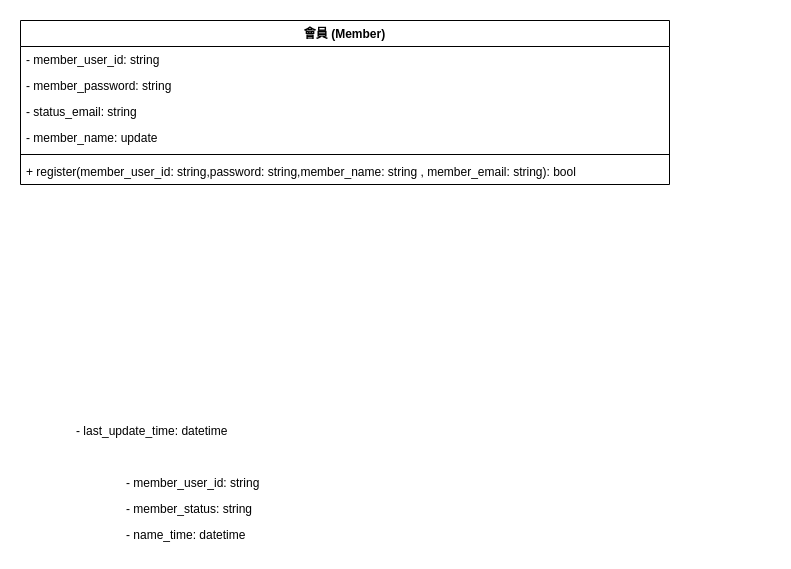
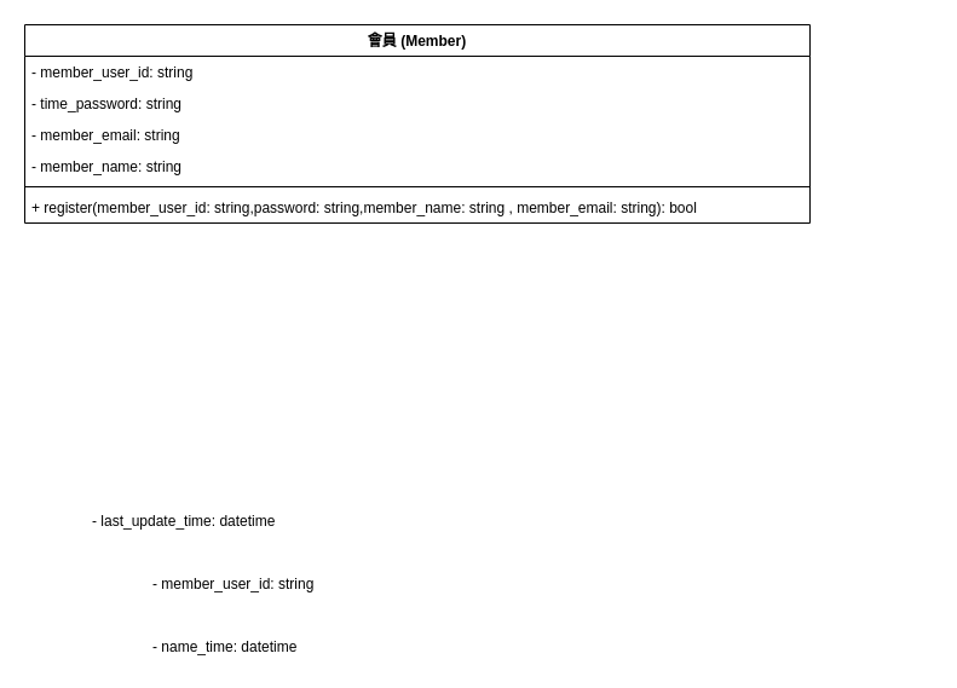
  <mxCell id="0" />
  <mxCell id="1" parent="0" />
  <mxCell id="2" value="會員 (Member)" style="swimlane;fontStyle=1;align=center;verticalAlign=top;childLayout=stackLayout;horizontal=1;startSize=26;horizontalStack=0;resizeParent=1;resizeParentMax=0;resizeLast=0;collapsible=1;marginBottom=0;whiteSpace=wrap;html=1;" vertex="1" parent="1"><mxGeometry x="20" y="20" width="649" height="164" as="geometry"><mxRectangle x="200" y="140" width="160" height="40" as="alternateBounds" /></mxGeometry></mxCell>
  <mxCell id="3" value="- member_user_id: string" style="text;strokeColor=none;fillColor=none;align=left;verticalAlign=top;spacingLeft=4;spacingRight=4;overflow=hidden;rotatable=0;points=[[0,0.5],[1,0.5]];portConstraint=eastwest;whiteSpace=wrap;html=1;" vertex="1" parent="2"><mxGeometry y="26" width="649" height="26" as="geometry" /></mxCell>
- <mxCell id="4" value="- member_password: string" style="text;strokeColor=none;fillColor=none;align=left;verticalAlign=top;spacingLeft=4;spacingRight=4;overflow=hidden;rotatable=0;points=[[0,0.5],[1,0.5]];portConstraint=eastwest;whiteSpace=wrap;html=1;" vertex="1" parent="2"><mxGeometry y="52" width="649" height="26" as="geometry" /></mxCell>
- <mxCell id="5" value="- status_email: string" style="text;strokeColor=none;fillColor=none;align=left;verticalAlign=top;spacingLeft=4;spacingRight=4;overflow=hidden;rotatable=0;points=[[0,0.5],[1,0.5]];portConstraint=eastwest;whiteSpace=wrap;html=1;" vertex="1" parent="2"><mxGeometry y="78" width="649" height="26" as="geometry" /></mxCell>
- <mxCell id="6" value="- member_name: update" style="text;strokeColor=none;fillColor=none;align=left;verticalAlign=top;spacingLeft=4;spacingRight=4;overflow=hidden;rotatable=0;points=[[0,0.5],[1,0.5]];portConstraint=eastwest;whiteSpace=wrap;html=1;" vertex="1" parent="2"><mxGeometry y="104" width="649" height="26" as="geometry" /></mxCell>
+ <mxCell id="4" value="- time_password: string" style="text;strokeColor=none;fillColor=none;align=left;verticalAlign=top;spacingLeft=4;spacingRight=4;overflow=hidden;rotatable=0;points=[[0,0.5],[1,0.5]];portConstraint=eastwest;whiteSpace=wrap;html=1;" vertex="1" parent="2"><mxGeometry y="52" width="649" height="26" as="geometry" /></mxCell>
+ <mxCell id="5" value="- member_email: string" style="text;strokeColor=none;fillColor=none;align=left;verticalAlign=top;spacingLeft=4;spacingRight=4;overflow=hidden;rotatable=0;points=[[0,0.5],[1,0.5]];portConstraint=eastwest;whiteSpace=wrap;html=1;" vertex="1" parent="2"><mxGeometry y="78" width="649" height="26" as="geometry" /></mxCell>
+ <mxCell id="6" value="- member_name: string" style="text;strokeColor=none;fillColor=none;align=left;verticalAlign=top;spacingLeft=4;spacingRight=4;overflow=hidden;rotatable=0;points=[[0,0.5],[1,0.5]];portConstraint=eastwest;whiteSpace=wrap;html=1;" vertex="1" parent="2"><mxGeometry y="104" width="649" height="26" as="geometry" /></mxCell>
  <mxCell id="7" value="" style="line;strokeWidth=1;fillColor=none;align=left;verticalAlign=middle;spacingTop=-1;spacingLeft=3;spacingRight=3;rotatable=0;labelPosition=right;points=[];portConstraint=eastwest;strokeColor=inherit;" vertex="1" parent="2"><mxGeometry y="130" width="649" height="8" as="geometry" /></mxCell>
  <mxCell id="8" value="+&amp;nbsp;register(member_user_id: string,password: string,member_name: string&amp;nbsp;,&amp;nbsp;member_email: string): bool" style="text;strokeColor=none;fillColor=none;align=left;verticalAlign=top;spacingLeft=4;spacingRight=4;overflow=hidden;rotatable=0;points=[[0,0.5],[1,0.5]];portConstraint=eastwest;whiteSpace=wrap;html=1;" vertex="1" parent="2"><mxGeometry y="138" width="649" height="26" as="geometry" /></mxCell>
  <mxCell id="9" value="- member_user_id: string" style="text;strokeColor=none;fillColor=none;align=left;verticalAlign=top;spacingLeft=4;spacingRight=4;overflow=hidden;rotatable=0;points=[[0,0.5],[1,0.5]];portConstraint=eastwest;whiteSpace=wrap;html=1;" vertex="1" parent="1"><mxGeometry x="120" y="469" width="558" height="26" as="geometry" /></mxCell>
- <mxCell id="10" value="- member_status: string" style="text;strokeColor=none;fillColor=none;align=left;verticalAlign=top;spacingLeft=4;spacingRight=4;overflow=hidden;rotatable=0;points=[[0,0.5],[1,0.5]];portConstraint=eastwest;whiteSpace=wrap;html=1;" vertex="1" parent="1"><mxGeometry x="120" y="495" width="649" height="26" as="geometry" /></mxCell>
  <mxCell id="11" value="- name_time: datetime" style="text;strokeColor=none;fillColor=none;align=left;verticalAlign=top;spacingLeft=4;spacingRight=4;overflow=hidden;rotatable=0;points=[[0,0.5],[1,0.5]];portConstraint=eastwest;whiteSpace=wrap;html=1;" vertex="1" parent="1"><mxGeometry x="120" y="521" width="649" height="26" as="geometry" /></mxCell>
  <mxCell id="12" value="- last_update_time: datetime" style="text;strokeColor=none;fillColor=none;align=left;verticalAlign=top;spacingLeft=4;spacingRight=4;overflow=hidden;rotatable=0;points=[[0,0.5],[1,0.5]];portConstraint=eastwest;whiteSpace=wrap;html=1;" vertex="1" parent="1"><mxGeometry x="70" y="417" width="649" height="26" as="geometry" /></mxCell>
